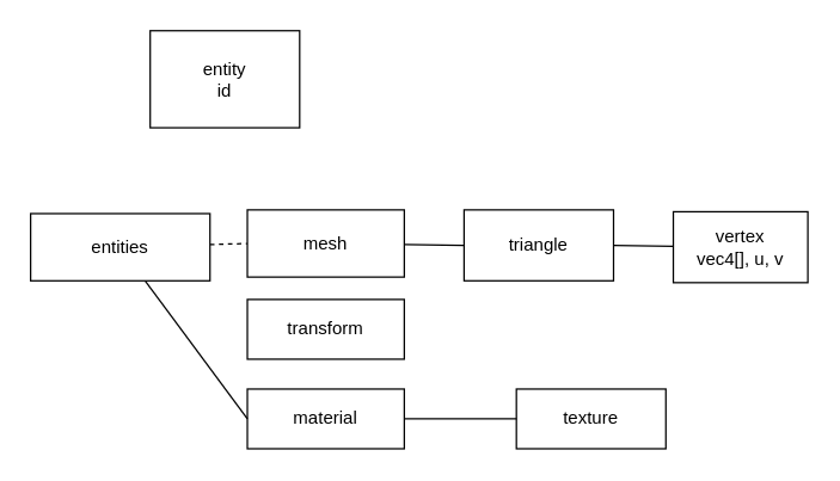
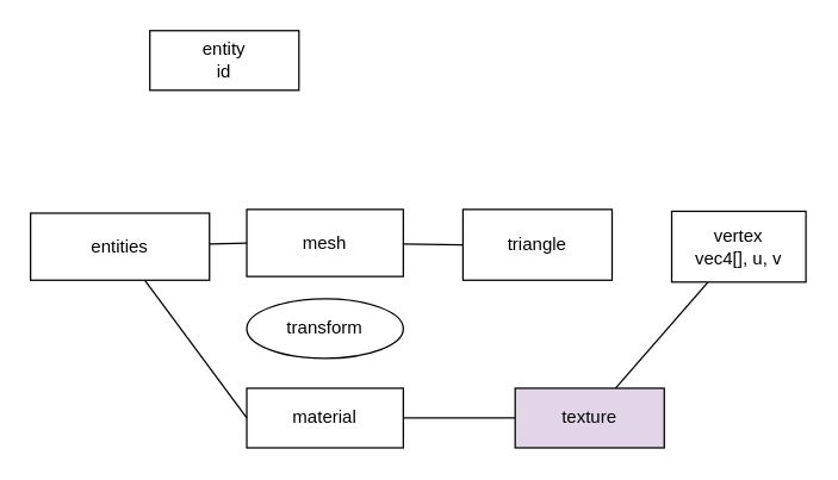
  <mxCell id="0" />
  <mxCell id="1" parent="0" />
- <mxCell id="2" value="texture" style="rounded=0;whiteSpace=wrap;html=1;" vertex="1" parent="1"><mxGeometry x="345" y="260" width="100" height="40" as="geometry" /></mxCell>
+ <mxCell id="2" value="texture" style="rounded=0;whiteSpace=wrap;html=1;fillColor=#e1d5e7;" vertex="1" parent="1"><mxGeometry x="345" y="260" width="100" height="40" as="geometry" /></mxCell>
  <mxCell id="3" style="edgeStyle=none;html=1;endArrow=none;endFill=0;" edge="1" parent="1" source="4" target="2"><mxGeometry relative="1" as="geometry" /></mxCell>
  <mxCell id="4" value="material" style="rounded=0;whiteSpace=wrap;html=1;" vertex="1" parent="1"><mxGeometry x="165" y="260" width="105" height="40" as="geometry" /></mxCell>
- <mxCell id="5" style="edgeStyle=none;html=1;entryX=1;entryY=0.5;entryDx=0;entryDy=0;endArrow=none;endFill=0;" edge="1" parent="1" source="6" target="7"><mxGeometry relative="1" as="geometry" /></mxCell>
+ <mxCell id="5" style="edgeStyle=none;html=1;endArrow=none;endFill=0;" edge="1" parent="1" source="6" target="2"><mxGeometry relative="1" as="geometry" /></mxCell>
  <mxCell id="6" value="vertex&lt;br&gt;vec4[], u, v" style="rounded=0;whiteSpace=wrap;html=1;" vertex="1" parent="1"><mxGeometry x="450" y="141.25" width="90" height="47.5" as="geometry" /></mxCell>
  <mxCell id="7" value="triangle" style="rounded=0;whiteSpace=wrap;html=1;" vertex="1" parent="1"><mxGeometry x="310" y="140" width="100" height="47.5" as="geometry" /></mxCell>
  <mxCell id="8" style="edgeStyle=none;html=1;entryX=0;entryY=0.5;entryDx=0;entryDy=0;endArrow=none;endFill=0;" edge="1" parent="1" source="10" target="7"><mxGeometry relative="1" as="geometry" /></mxCell>
  <mxCell id="9" style="edgeStyle=none;html=1;entryX=0;entryY=0.5;entryDx=0;entryDy=0;endArrow=none;endFill=0;" edge="1" parent="1" source="13" target="4"><mxGeometry relative="1" as="geometry" /></mxCell>
  <mxCell id="10" value="mesh" style="rounded=0;whiteSpace=wrap;html=1;" vertex="1" parent="1"><mxGeometry x="165" y="140" width="105" height="45" as="geometry" /></mxCell>
- <mxCell id="11" value="transform" style="rounded=0;whiteSpace=wrap;html=1;" vertex="1" parent="1"><mxGeometry x="165" y="200" width="105" height="40" as="geometry" /></mxCell>
- <mxCell id="12" style="edgeStyle=none;html=1;entryX=0;entryY=0.5;entryDx=0;entryDy=0;endArrow=none;endFill=0;dashed=1;" edge="1" parent="1" source="13" target="10"><mxGeometry relative="1" as="geometry" /></mxCell>
+ <mxCell id="11" value="transform" style="ellipse;whiteSpace=wrap;html=1;" vertex="1" parent="1"><mxGeometry x="165" y="200" width="105" height="40" as="geometry" /></mxCell>
+ <mxCell id="12" style="edgeStyle=none;html=1;entryX=0;entryY=0.5;entryDx=0;entryDy=0;endArrow=none;endFill=0;" edge="1" parent="1" source="13" target="10"><mxGeometry relative="1" as="geometry" /></mxCell>
  <mxCell id="13" value="entities" style="rounded=0;whiteSpace=wrap;html=1;" vertex="1" parent="1"><mxGeometry x="20" y="142.5" width="120" height="45" as="geometry" /></mxCell>
- <mxCell id="14" value="entity&lt;br&gt;id" style="rounded=0;whiteSpace=wrap;html=1;" vertex="1" parent="1"><mxGeometry x="100" y="20" width="100" height="65" as="geometry" /></mxCell>
+ <mxCell id="14" value="entity&lt;br&gt;id" style="rounded=0;whiteSpace=wrap;html=1;" vertex="1" parent="1"><mxGeometry x="100" y="20" width="100" height="40" as="geometry" /></mxCell>
